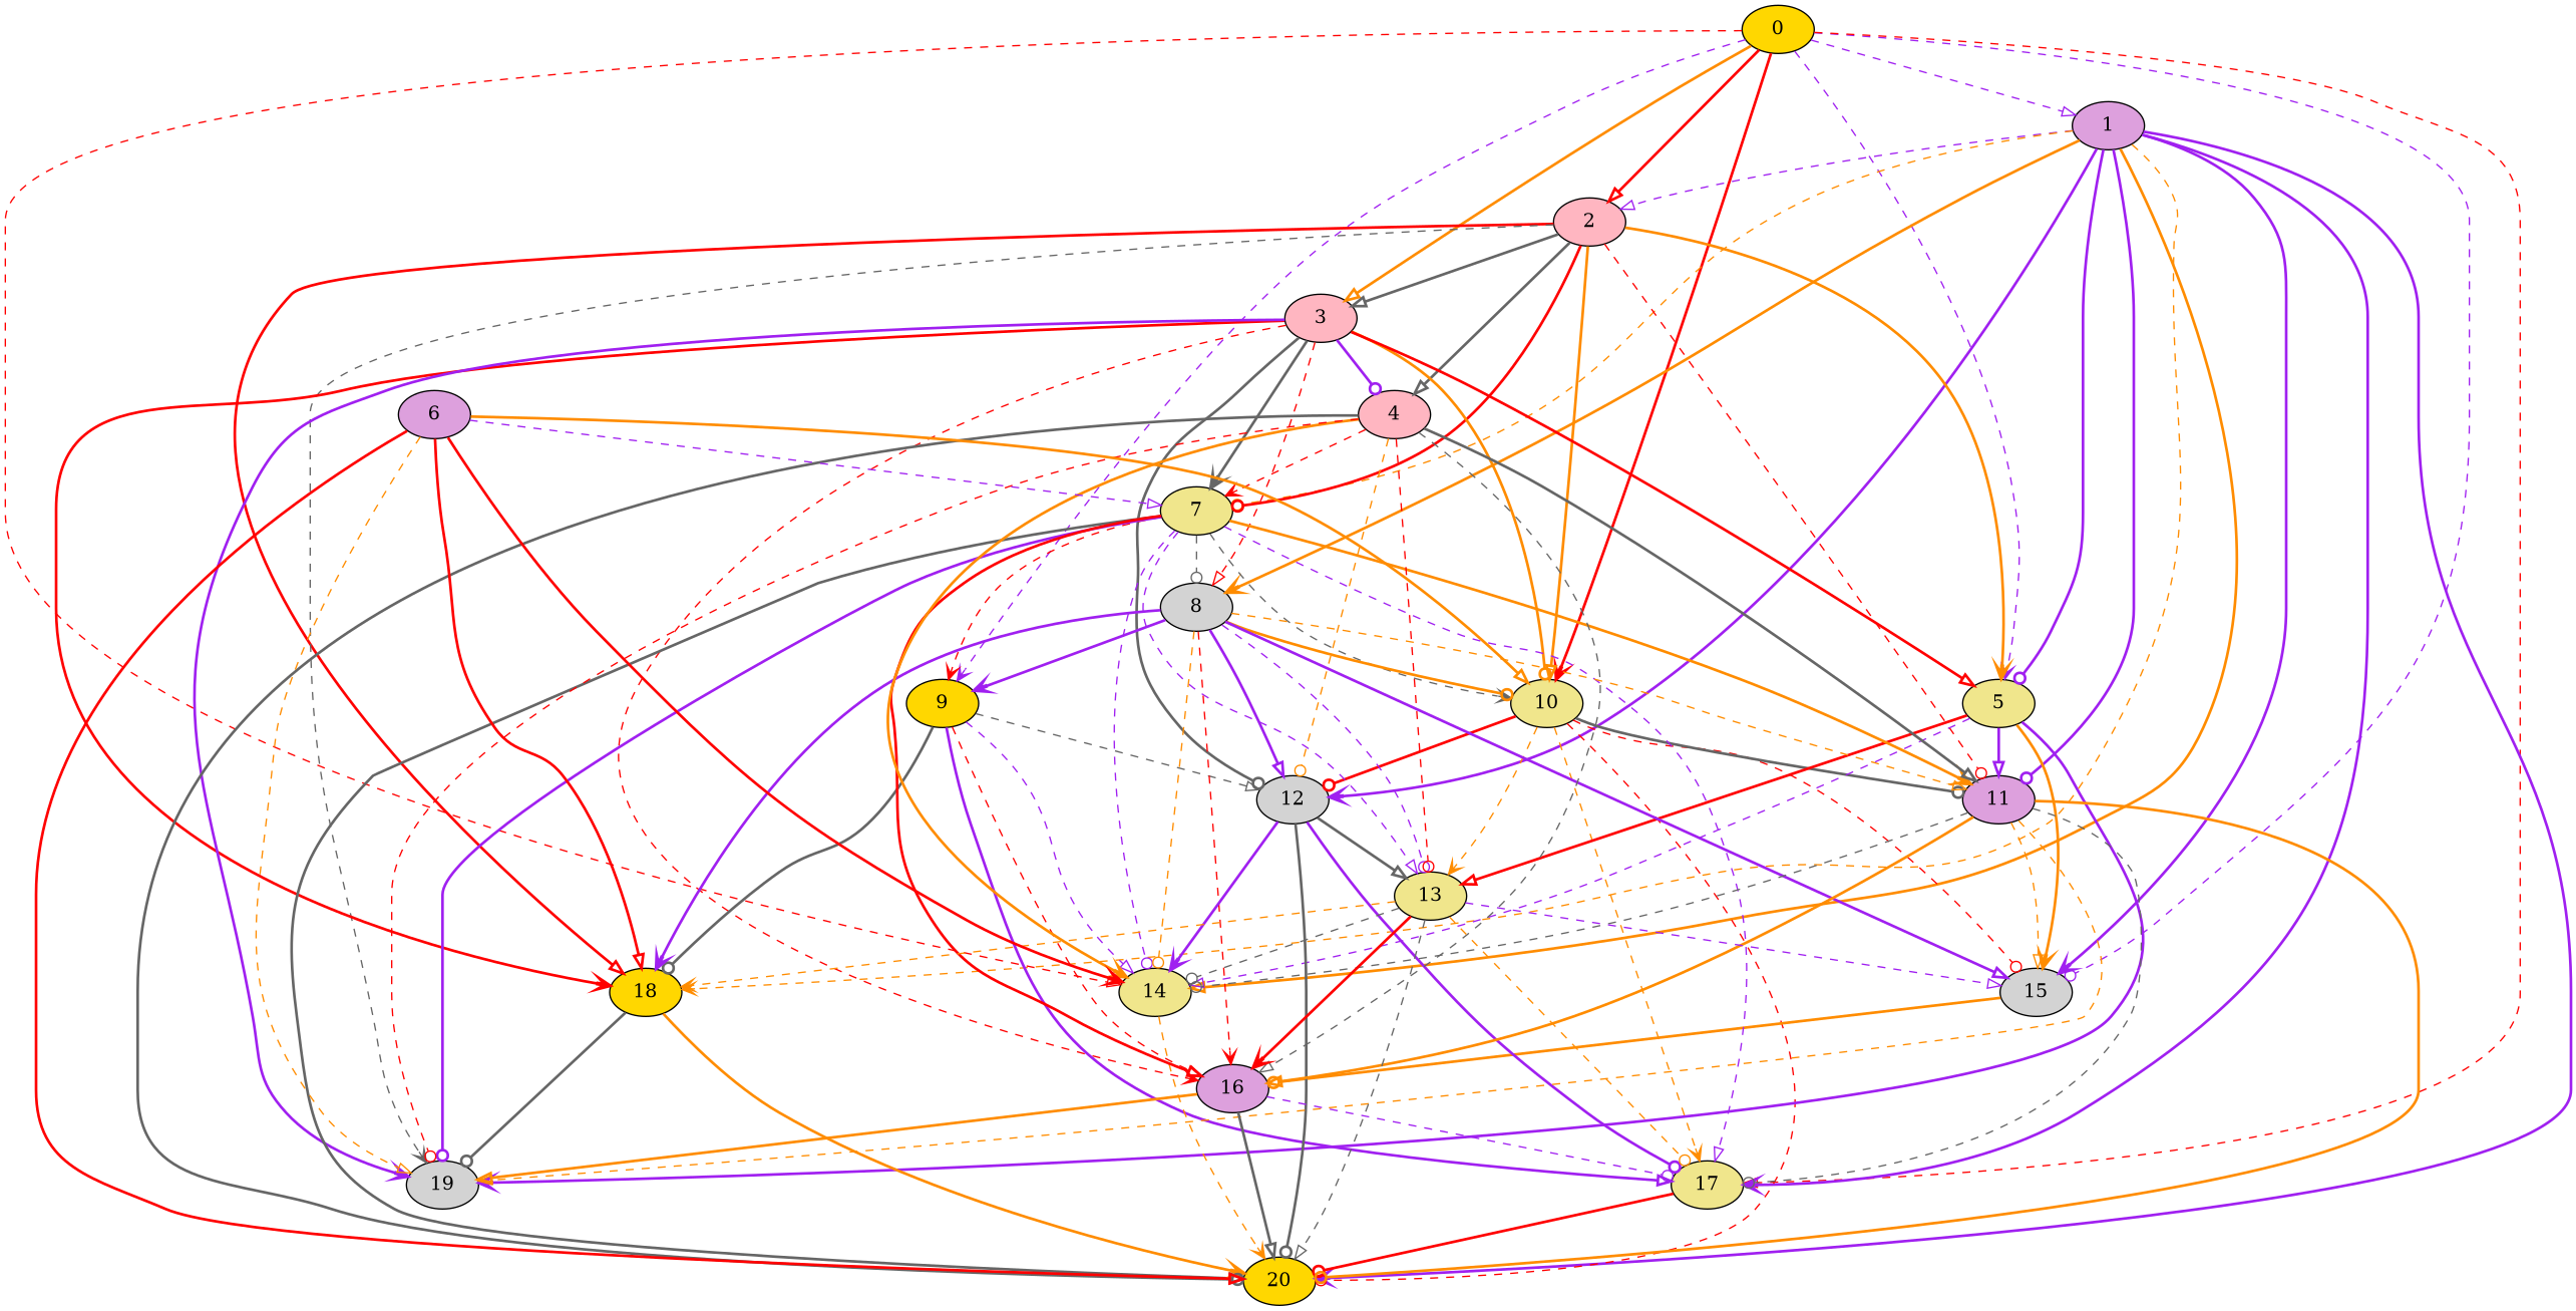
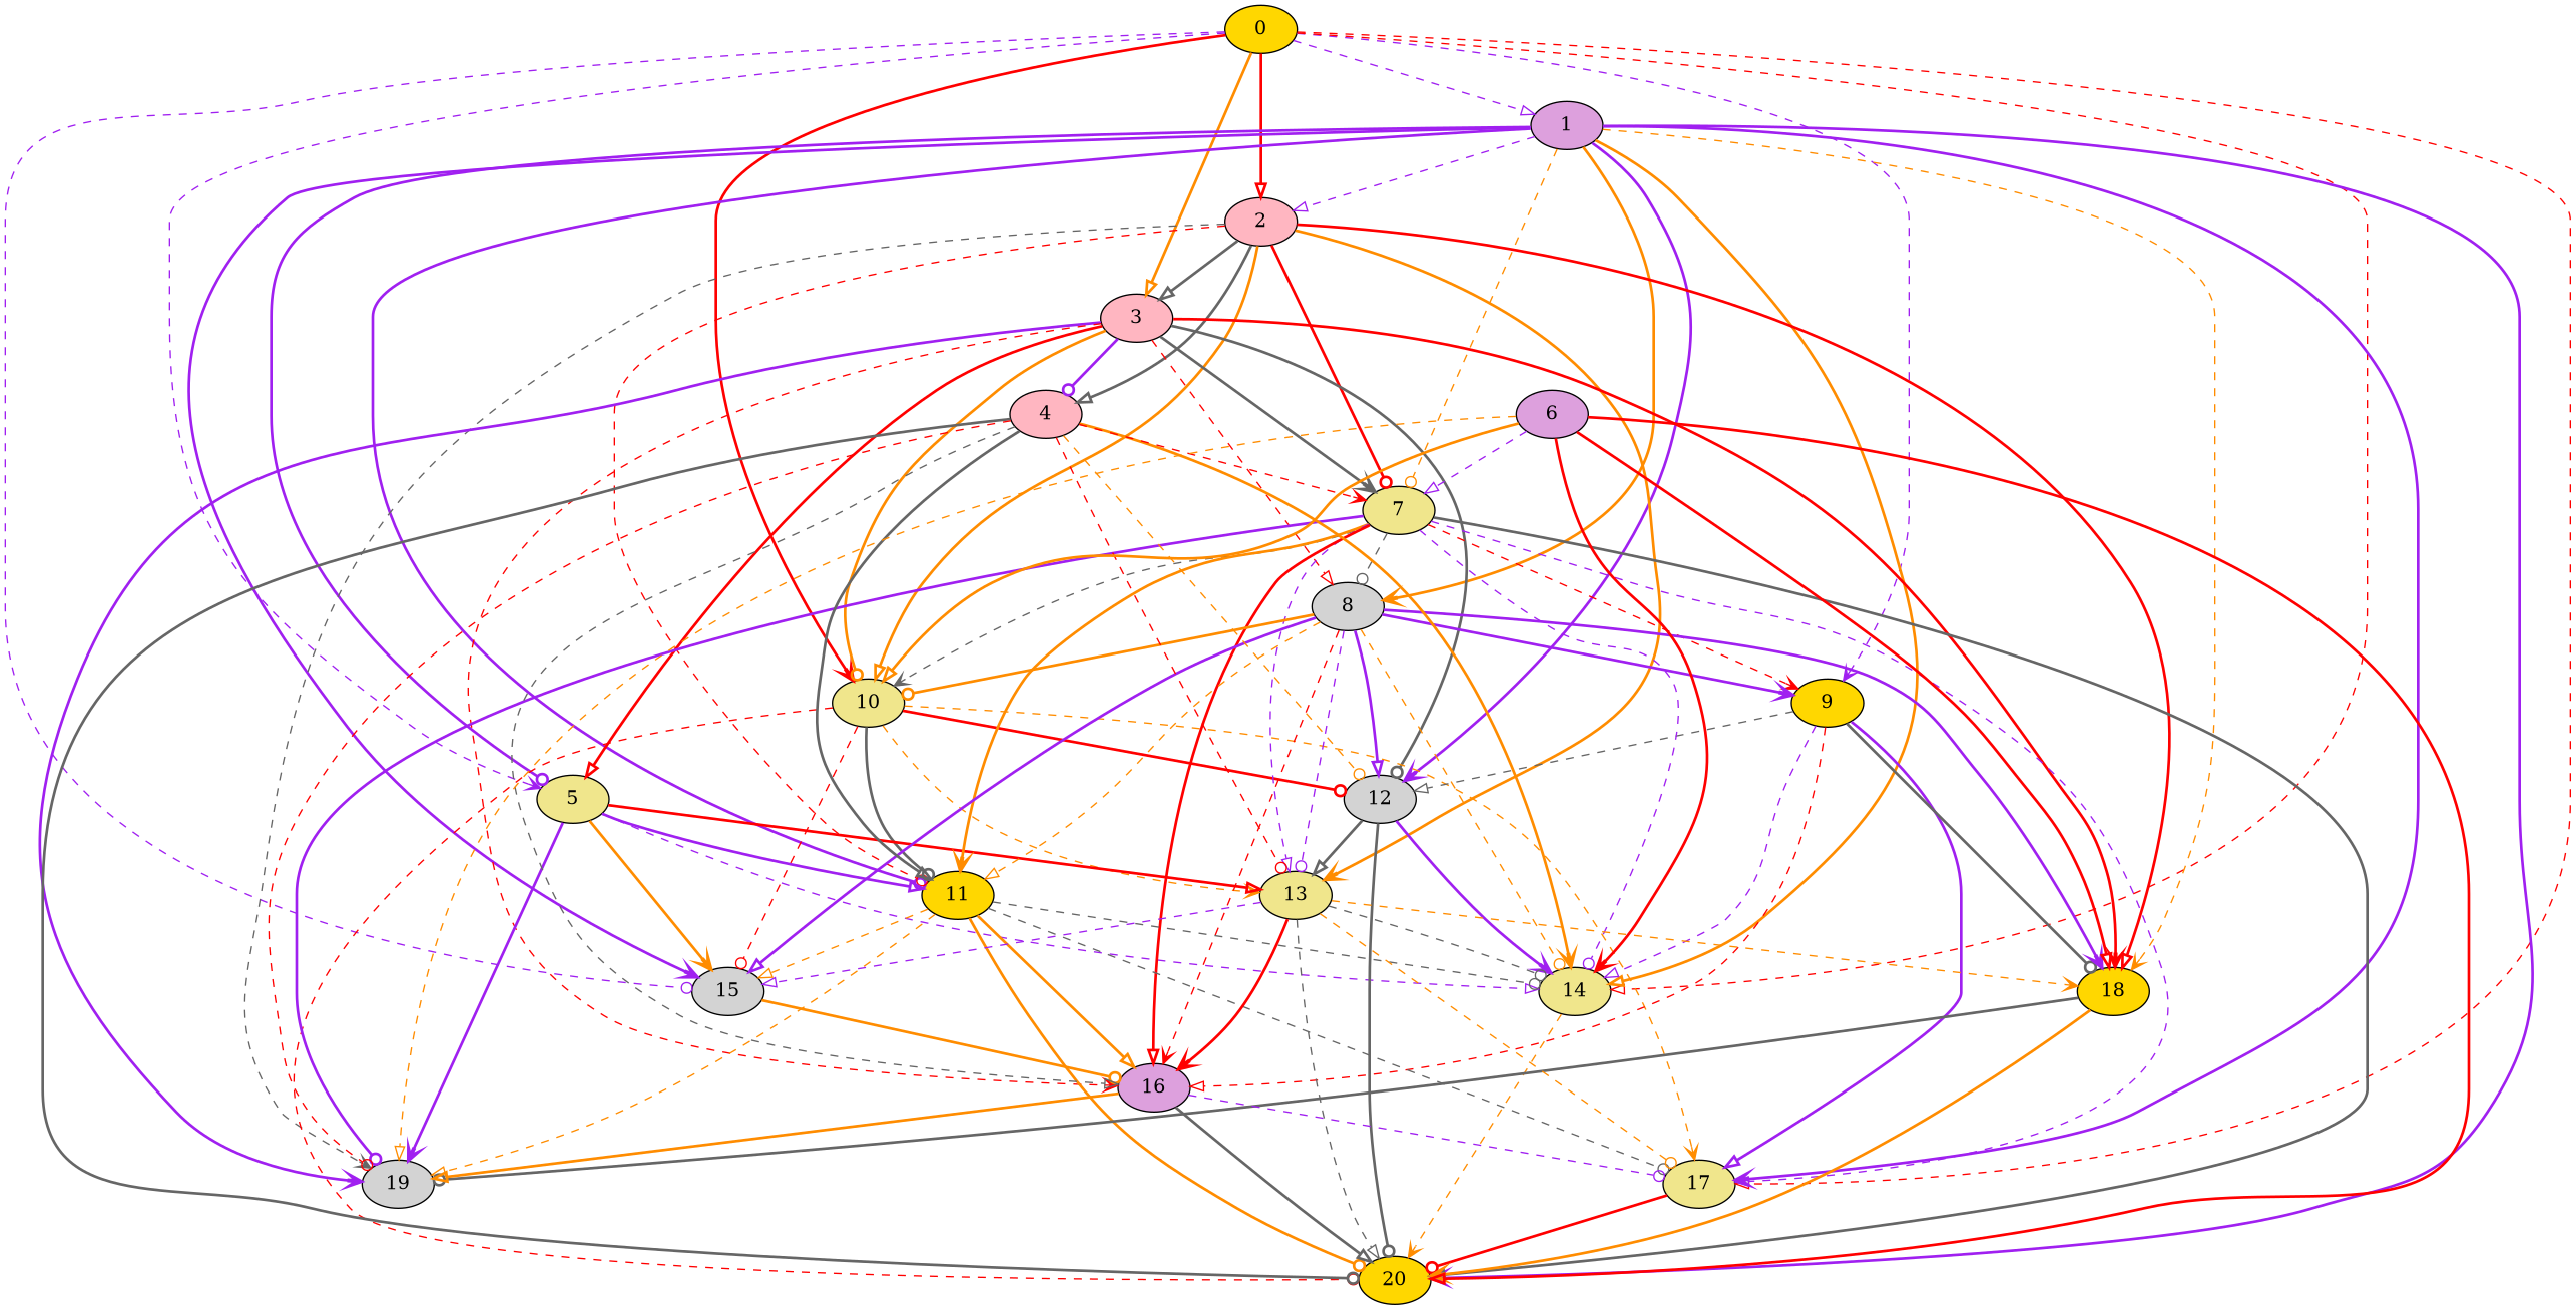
  digraph {
    node [Weight=41 fillcolor=khaki style=filled]
    edge [Weight=6 arrowhead=onormal color=purple style=bold]
    0 [Weight=45 fillcolor=gold]
    1 [Weight=27 fillcolor=plum]
    2 [Weight=32 fillcolor=lightpink]
    3 [Weight=23 fillcolor=lightpink]
    10
    9 [Weight=32 fillcolor=gold]
    5 [Weight=9]
    15 [Weight=32 fillcolor=lightgrey]
    14
    17
    7 [Weight=36]
    8 [Weight=32 fillcolor=lightgrey]
    12 [Weight=23 fillcolor=lightgrey]
-   11 [Weight=9 fillcolor=plum]
+   11 [Weight=9 fillcolor=gold]
    18 [Weight=32 fillcolor=gold]
    20 [Weight=23 fillcolor=gold]
    4 [Weight=18 fillcolor=lightpink]
    13
    19 [Weight=23 fillcolor=lightgrey]
    16 [fillcolor=plum]
    6 [fillcolor=plum]
    0 -> 1 [style=dashed]
    0 -> 2 [Weight=4 color=red]
    0 -> 3 [Weight=3 color=darkorange]
    0 -> 10 [Weight=8 arrowhead=vee color=red]
    0 -> 9 [Weight=3 arrowhead=vee style=dashed]
    0 -> 5 [Weight=2 arrowhead=vee style=dashed]
    0 -> 15 [Weight=10 arrowhead=odot style=dashed]
    0 -> 14 [Weight=8 color=red style=dashed]
    0 -> 17 [Weight=2 color=red style=dashed]
    1 -> 2 [Weight=8 style=dashed]
    1 -> 5 [Weight=8 arrowhead=odot]
    1 -> 15 [arrowhead=vee]
    1 -> 14 [Weight=9 color=darkorange]
    1 -> 17 [Weight=9 arrowhead=vee]
    1 -> 7 [Weight=9 arrowhead=odot color=darkorange style=dashed]
    1 -> 8 [Weight=7 arrowhead=vee color=darkorange]
    1 -> 12 [arrowhead=vee]
    1 -> 11 [Weight=9 arrowhead=odot]
    1 -> 18 [arrowhead=vee color=darkorange style=dashed]
    1 -> 20 [Weight=8 arrowhead=vee]
    2 -> 3 [Weight=3 color=gray40]
    2 -> 10 [Weight=5 color=darkorange]
    2 -> 7 [Weight=3 arrowhead=odot color=red]
    2 -> 11 [Weight=3 arrowhead=odot color=red style=dashed]
    2 -> 18 [Weight=3 color=red]
    2 -> 4 [Weight=3 color=gray40]
-   2 -> 5 [Weight=2 arrowhead=vee color=darkorange]
+   2 -> 13 [Weight=2 arrowhead=vee color=darkorange]
    2 -> 19 [Weight=9 arrowhead=vee color=gray40 style=dashed]
    3 -> 10 [Weight=8 arrowhead=odot color=darkorange]
    3 -> 5 [Weight=8 color=red]
    3 -> 7 [Weight=10 arrowhead=vee color=gray40]
    3 -> 8 [Weight=2 color=red style=dashed]
    3 -> 12 [Weight=8 arrowhead=odot color=gray40]
    3 -> 18 [Weight=5 arrowhead=vee color=red]
    3 -> 4 [Weight=4 arrowhead=odot]
    3 -> 19 [Weight=2 arrowhead=vee]
    3 -> 16 [Weight=2 arrowhead=vee color=red style=dashed]
    10 -> 15 [Weight=5 arrowhead=odot color=red style=dashed]
    10 -> 17 [Weight=3 arrowhead=vee color=darkorange style=dashed]
    10 -> 12 [Weight=4 arrowhead=odot color=red]
    10 -> 11 [Weight=4 arrowhead=odot color=gray40]
    10 -> 20 [Weight=7 arrowhead=odot color=red style=dashed]
    10 -> 13 [Weight=9 arrowhead=vee color=darkorange style=dashed]
    9 -> 14 [Weight=9 style=dashed]
    9 -> 17
    9 -> 12 [Weight=2 color=gray40 style=dashed]
    9 -> 18 [Weight=4 arrowhead=odot color=gray40]
    9 -> 16 [color=red style=dashed]
    5 -> 15 [Weight=9 arrowhead=vee color=darkorange]
    5 -> 14 [Weight=9 style=dashed]
    5 -> 11 [Weight=7]
    5 -> 13 [Weight=3 color=red]
    5 -> 19 [Weight=10 arrowhead=vee]
    15 -> 16 [Weight=8 arrowhead=odot color=darkorange]
    14 -> 20 [Weight=10 arrowhead=vee color=darkorange style=dashed]
    17 -> 20 [Weight=10 arrowhead=odot color=red]
    7 -> 10 [Weight=2 arrowhead=vee color=gray40 style=dashed]
    7 -> 9 [arrowhead=vee color=red style=dashed]
    7 -> 14 [Weight=10 arrowhead=odot style=dashed]
    7 -> 17 [Weight=4 style=dashed]
    7 -> 8 [Weight=2 arrowhead=odot color=gray40 style=dashed]
    7 -> 11 [Weight=3 arrowhead=vee color=darkorange]
    7 -> 20 [Weight=10 color=gray40]
    7 -> 13 [Weight=2 style=dashed]
    7 -> 19 [Weight=3 arrowhead=odot]
    7 -> 16 [Weight=3 color=red]
    8 -> 10 [arrowhead=odot color=darkorange]
    8 -> 9 [arrowhead=vee]
    8 -> 15
    8 -> 14 [arrowhead=odot color=darkorange style=dashed]
    8 -> 12 [Weight=7]
    8 -> 11 [color=darkorange style=dashed]
    8 -> 18 [Weight=5 arrowhead=vee]
    8 -> 13 [Weight=7 arrowhead=odot style=dashed]
    8 -> 16 [Weight=5 arrowhead=vee color=red style=dashed]
    12 -> 14 [Weight=4 arrowhead=vee]
-   12 -> 17 [Weight=8 arrowhead=odot]
    12 -> 20 [Weight=2 arrowhead=odot color=gray40]
    12 -> 13 [Weight=4 color=gray40]
    11 -> 15 [Weight=4 color=darkorange style=dashed]
    11 -> 14 [Weight=10 arrowhead=odot color=gray40 style=dashed]
    11 -> 17 [Weight=7 arrowhead=odot color=gray40 style=dashed]
    11 -> 20 [Weight=2 arrowhead=odot color=darkorange]
    11 -> 19 [Weight=2 color=darkorange style=dashed]
    11 -> 16 [color=darkorange]
    18 -> 20 [Weight=9 arrowhead=vee color=darkorange]
    18 -> 19 [Weight=7 arrowhead=odot color=gray40]
    4 -> 14 [Weight=3 arrowhead=vee color=darkorange]
    4 -> 7 [Weight=8 arrowhead=vee color=red style=dashed]
    4 -> 12 [Weight=5 arrowhead=odot color=darkorange style=dashed]
    4 -> 11 [Weight=2 color=gray40]
    4 -> 20 [Weight=8 arrowhead=odot color=gray40]
    4 -> 13 [arrowhead=odot color=red style=dashed]
    4 -> 19 [Weight=5 arrowhead=odot color=red style=dashed]
    4 -> 16 [Weight=8 color=gray40 style=dashed]
    13 -> 15 [Weight=4 style=dashed]
    13 -> 14 [Weight=4 arrowhead=odot color=gray40 style=dashed]
    13 -> 17 [Weight=3 arrowhead=odot color=darkorange style=dashed]
    13 -> 18 [arrowhead=vee color=darkorange style=dashed]
    13 -> 20 [Weight=10 color=gray40 style=dashed]
    13 -> 16 [Weight=10 arrowhead=vee color=red]
    16 -> 17 [arrowhead=odot style=dashed]
    16 -> 20 [Weight=5 color=gray40]
    16 -> 19 [Weight=8 color=darkorange]
    6 -> 10 [color=darkorange]
    6 -> 14 [Weight=10 arrowhead=vee color=red]
    6 -> 7 [Weight=4 style=dashed]
    6 -> 18 [Weight=5 color=red]
    6 -> 20 [Weight=4 color=red]
    6 -> 19 [Weight=10 color=darkorange style=dashed]
  }
